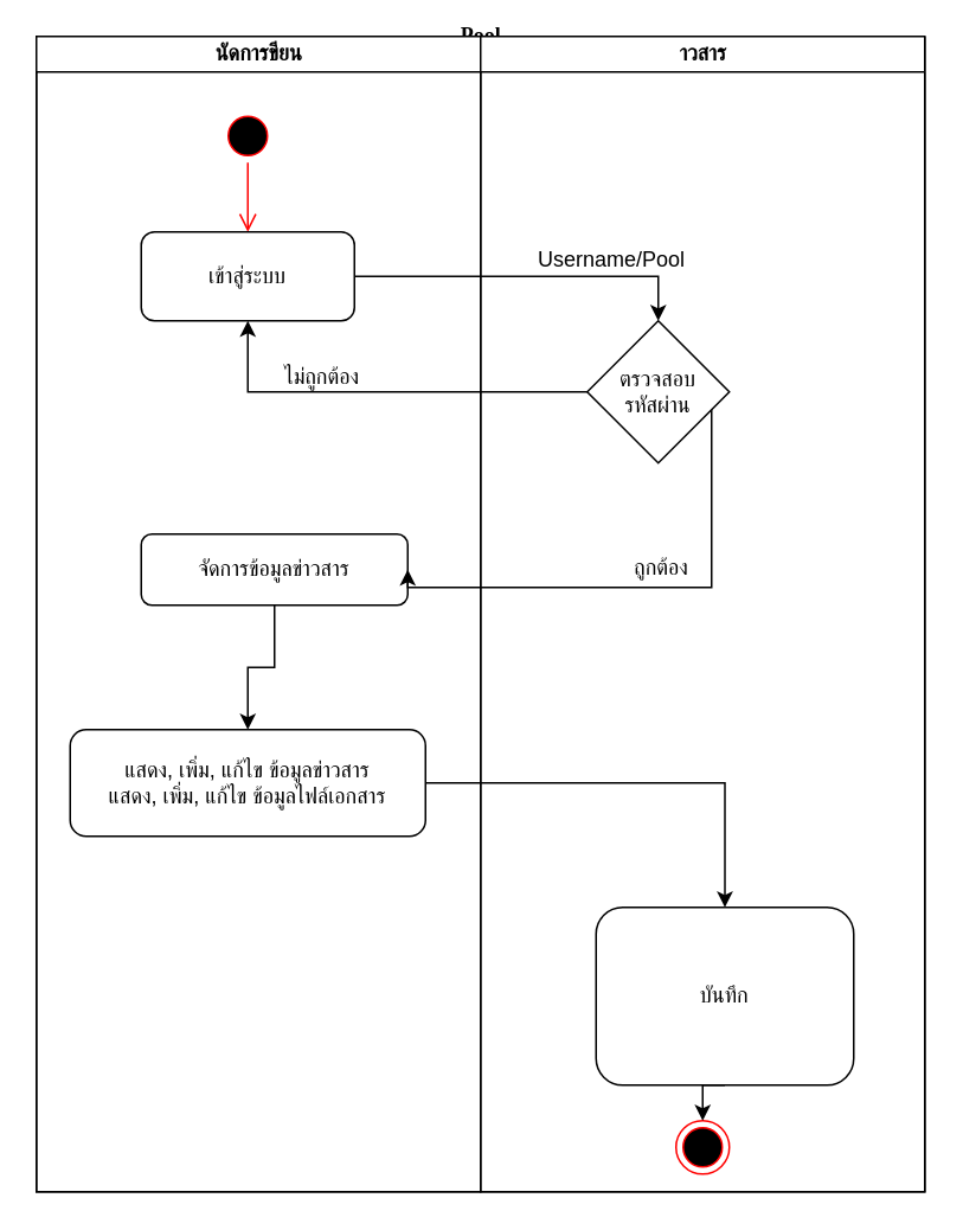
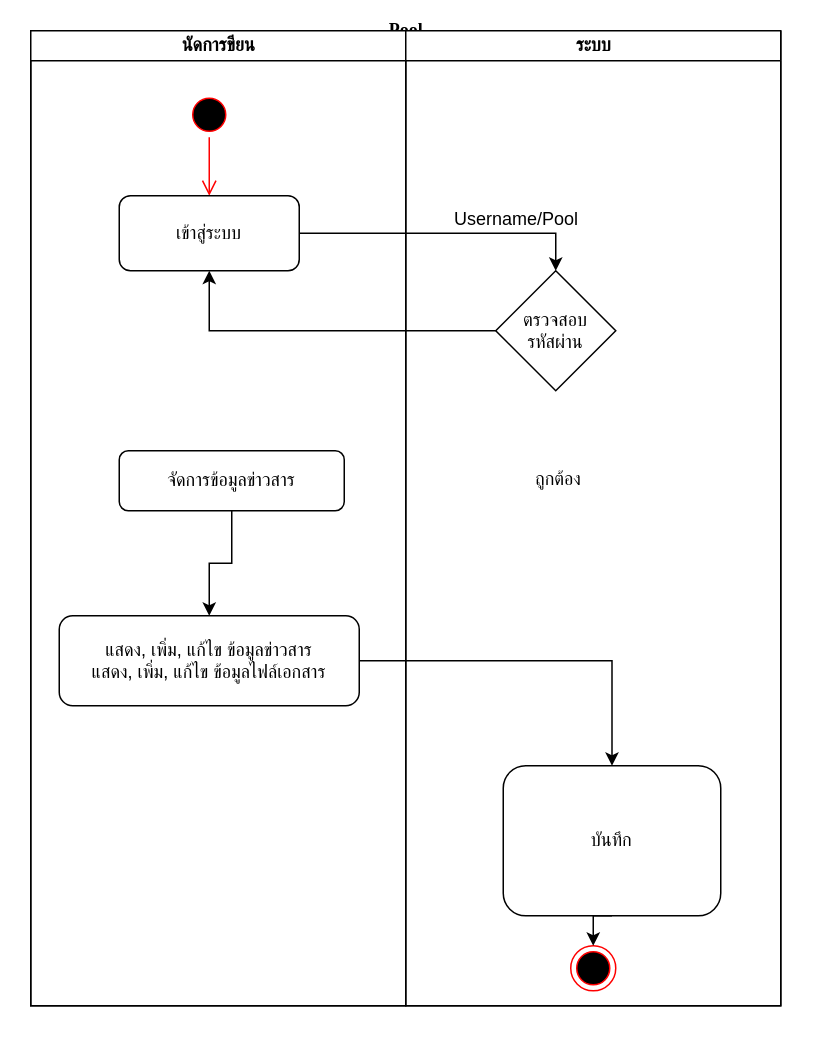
  <mxCell id="0" />
  <mxCell id="1" parent="0" />
  <mxCell id="2" value="Pool" style="swimlane;html=1;childLayout=stackLayout;startSize=0;rounded=0;shadow=0;comic=0;labelBackgroundColor=none;strokeWidth=1;fontFamily=Verdana;fontSize=12;align=center;" parent="1" vertex="1"><mxGeometry x="20" y="20" width="500" height="650" as="geometry"><mxRectangle x="40" y="20" width="60" height="20" as="alternateBounds" /></mxGeometry></mxCell>
  <mxCell id="3" value="นัดการขียน" style="swimlane;html=1;startSize=20;" parent="2" vertex="1"><mxGeometry width="250" height="650" as="geometry"><mxRectangle y="20" width="30" height="970" as="alternateBounds" /></mxGeometry></mxCell>
  <mxCell id="4" value="" style="ellipse;html=1;shape=startState;fillColor=#000000;strokeColor=#ff0000;" vertex="1" parent="3"><mxGeometry x="104" y="41" width="30" height="30" as="geometry" /></mxCell>
  <mxCell id="5" value="" style="edgeStyle=orthogonalEdgeStyle;html=1;verticalAlign=bottom;endArrow=open;endSize=8;strokeColor=#ff0000;rounded=0;" edge="1" source="4" parent="3"><mxGeometry relative="1" as="geometry"><mxPoint x="119" y="110" as="targetPoint" /></mxGeometry></mxCell>
  <mxCell id="6" value="เข้าสู่ระบบ" style="rounded=1;whiteSpace=wrap;html=1;" vertex="1" parent="3"><mxGeometry x="59" y="110" width="120" height="50" as="geometry" /></mxCell>
  <mxCell id="7" style="edgeStyle=orthogonalEdgeStyle;rounded=0;orthogonalLoop=1;jettySize=auto;html=1;entryX=0.5;entryY=0;entryDx=0;entryDy=0;" edge="1" parent="3" source="8" target="9"><mxGeometry relative="1" as="geometry" /></mxCell>
  <mxCell id="8" value="จัดการข้อมูลข่าวสาร" style="rounded=1;whiteSpace=wrap;html=1;" vertex="1" parent="3"><mxGeometry x="59" y="280" width="150" height="40" as="geometry" /></mxCell>
  <mxCell id="9" value="แสดง, เพิ่ม, แก้ไข ข้อมูลข่าวสาร&lt;br&gt;แสดง, เพิ่ม, แก้ไข ข้อมูลไฟล์เอกสาร&lt;br&gt;" style="rounded=1;whiteSpace=wrap;html=1;" vertex="1" parent="3"><mxGeometry x="19" y="390" width="200" height="60" as="geometry" /></mxCell>
- <mxCell id="10" value="ไม่ถูกต้อง" style="text;html=1;strokeColor=none;fillColor=none;align=center;verticalAlign=middle;whiteSpace=wrap;rounded=0;" vertex="1" parent="3"><mxGeometry x="131" y="177" width="60" height="30" as="geometry" /></mxCell>
- <mxCell id="11" value="าวสาร" style="swimlane;html=1;startSize=20;" parent="2" vertex="1"><mxGeometry x="250" width="250" height="650" as="geometry" /></mxCell>
+ <mxCell id="11" value="ระบบ" style="swimlane;html=1;startSize=20;" parent="2" vertex="1"><mxGeometry x="250" width="250" height="650" as="geometry" /></mxCell>
  <mxCell id="12" value="" style="ellipse;html=1;shape=endState;fillColor=#000000;strokeColor=#ff0000;" vertex="1" parent="11"><mxGeometry x="110" y="610" width="30" height="30" as="geometry" /></mxCell>
  <mxCell id="13" value="ตรวจสอบ&lt;br&gt;รหัสผ่าน" style="rhombus;whiteSpace=wrap;html=1;" vertex="1" parent="11"><mxGeometry x="60" y="160" width="80" height="80" as="geometry" /></mxCell>
  <mxCell id="14" style="edgeStyle=orthogonalEdgeStyle;rounded=0;orthogonalLoop=1;jettySize=auto;html=1;exitX=0.5;exitY=1;exitDx=0;exitDy=0;entryX=0.5;entryY=0;entryDx=0;entryDy=0;" edge="1" parent="11" source="15" target="12"><mxGeometry relative="1" as="geometry" /></mxCell>
  <mxCell id="15" value="บันทึก" style="rounded=1;whiteSpace=wrap;html=1;" vertex="1" parent="11"><mxGeometry x="65" y="490" width="145" height="100" as="geometry" /></mxCell>
  <mxCell id="16" value="Username/Pool" style="text;html=1;strokeColor=none;fillColor=none;align=center;verticalAlign=middle;whiteSpace=wrap;rounded=0;" vertex="1" parent="11"><mxGeometry x="44" y="111" width="60" height="30" as="geometry" /></mxCell>
  <mxCell id="17" value="ถูกต้อง" style="text;html=1;strokeColor=none;fillColor=none;align=center;verticalAlign=middle;whiteSpace=wrap;rounded=0;" vertex="1" parent="11"><mxGeometry x="72" y="284" width="60" height="30" as="geometry" /></mxCell>
  <mxCell id="18" style="edgeStyle=orthogonalEdgeStyle;rounded=0;orthogonalLoop=1;jettySize=auto;html=1;entryX=0.5;entryY=0;entryDx=0;entryDy=0;" edge="1" parent="2" source="6" target="13"><mxGeometry relative="1" as="geometry" /></mxCell>
  <mxCell id="19" style="edgeStyle=orthogonalEdgeStyle;rounded=0;orthogonalLoop=1;jettySize=auto;html=1;exitX=0;exitY=0.5;exitDx=0;exitDy=0;entryX=0.5;entryY=1;entryDx=0;entryDy=0;" edge="1" parent="2" source="13" target="6"><mxGeometry relative="1" as="geometry" /></mxCell>
- <mxCell id="20" style="edgeStyle=orthogonalEdgeStyle;rounded=0;orthogonalLoop=1;jettySize=auto;html=1;entryX=1;entryY=0.5;entryDx=0;entryDy=0;" edge="1" parent="2" source="13" target="8"><mxGeometry relative="1" as="geometry"><mxPoint x="380" y="290" as="targetPoint" /><Array as="points"><mxPoint x="380" y="310" /></Array></mxGeometry></mxCell>
  <mxCell id="21" style="edgeStyle=orthogonalEdgeStyle;rounded=0;orthogonalLoop=1;jettySize=auto;html=1;entryX=0.5;entryY=0;entryDx=0;entryDy=0;" edge="1" parent="2" source="9" target="15"><mxGeometry relative="1" as="geometry" /></mxCell>
